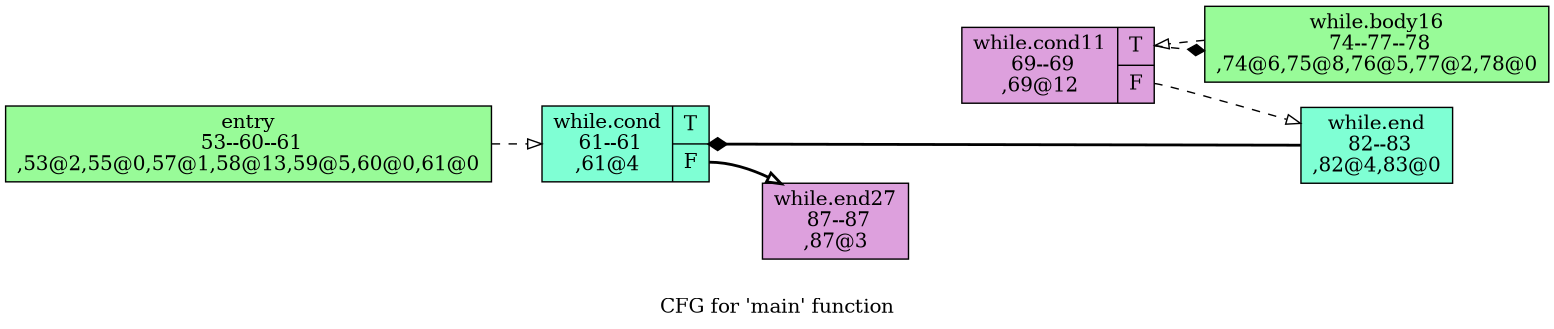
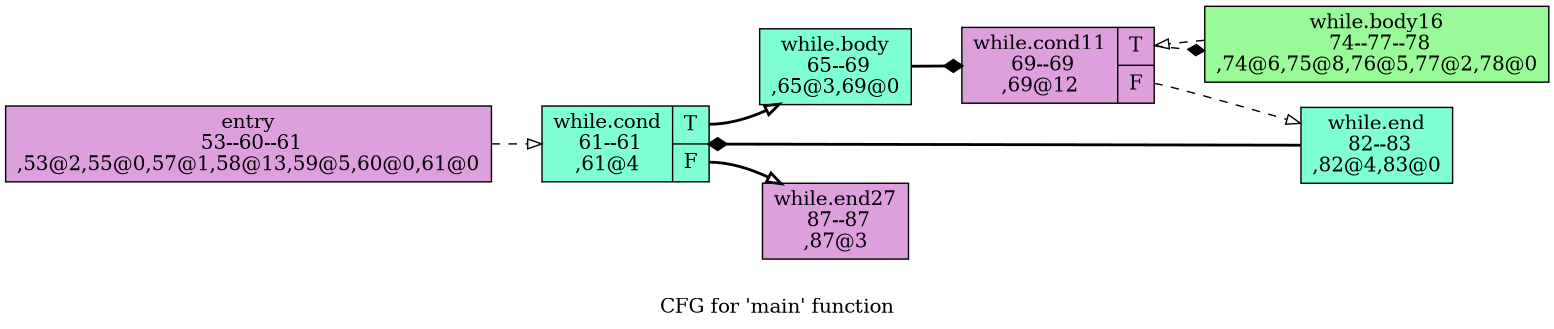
  digraph {
    fontname="DejaVu Serif"
    label="CFG for 'main' function"
    rankdir=LR
    node [fillcolor=aquamarine fontname="DejaVu Serif" shape=record style=filled]
    edge [arrowhead=onormal fontname="DejaVu Serif" style=dashed]
-   n1 [fillcolor=palegreen label="{entry\n 53--60--61\n,53@2,55@0,57@1,58@13,59@5,60@0,61@0\n}"]
+   n1 [fillcolor=plum label="{entry\n 53--60--61\n,53@2,55@0,57@1,58@13,59@5,60@0,61@0\n}"]
    n2 [label="{while.cond\n 61--61\n,61@4\n|{<s0>T|<s1>F}}"]
+   n3 [label="{while.body\n 65--69\n,65@3,69@0\n}"]
    n4 [fillcolor=plum label="{while.end27\n 87--87\n,87@3\n}"]
    n5 [fillcolor=plum label="{while.cond11\n 69--69\n,69@12\n|{<s0>T|<s1>F}}"]
    n6 [fillcolor=palegreen label="{while.body16\n 74--77--78\n,74@6,75@8,76@5,77@2,78@0\n}"]
    n7 [label="{while.end\n 82--83\n,82@4,83@0\n}"]
    n1 -> n2
+   n2 -> n3 [style=bold tailport=s0]
    n2 -> n4 [style=bold tailport=s1]
+   n3 -> n5 [arrowhead=diamond style=bold]
    n5 -> n6 [arrowhead=diamond tailport=s0]
    n5 -> n7 [tailport=s1]
    n6 -> n5
    n7 -> n2 [arrowhead=diamond style=bold]
  }
